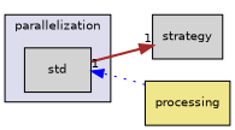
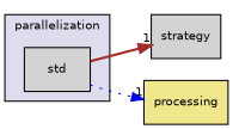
  digraph {
    compound=true
    rankdir=LR
    node [fillcolor=lightgrey fontname=Helvetica fontsize=10 shape=box style=filled]
    edge [headlabel=1 labeldistance=1.5 labelfontname=Helvetica labelfontsize=10]
    n1 [label=std pencolor=black]
    n2 [label=strategy]
    n3 [fillcolor=khaki label=processing]
    subgraph cluster_1 {
      bgcolor="#ddddee"
      fontname=Helvetica
      fontsize=10
      label=parallelization
      pencolor=black
      n1
    }
    n1 -> n2 [color=brown style=bold]
-   n3 -> n1 [color=blue style=dotted]
+   n1 -> n3 [color=blue style=dotted]
  }
